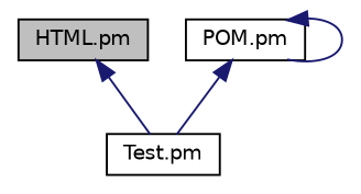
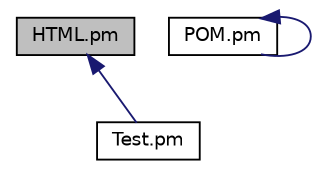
  digraph {
    node [color=black fillcolor=white fontname=Helvetica fontsize=10 shape=record style=filled]
    edge [color=midnightblue dir=back fontname=Helvetica fontsize=10 labelfontname=Helvetica labelfontsize=10 style=solid]
    n1 [fillcolor=grey75 fontcolor=black height=0.2 label="HTML.pm" width=0.4]
    n2 [height=0.2 label="Test.pm" width=0.4]
    n3 [height=0.2 label="POM.pm" width=0.4]
    n1 -> n2
-   n3 -> n2
    n3 -> n3
  }
